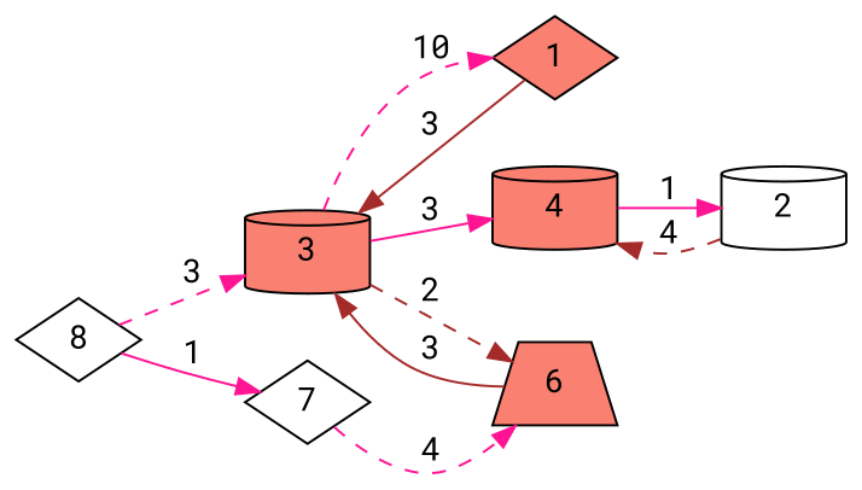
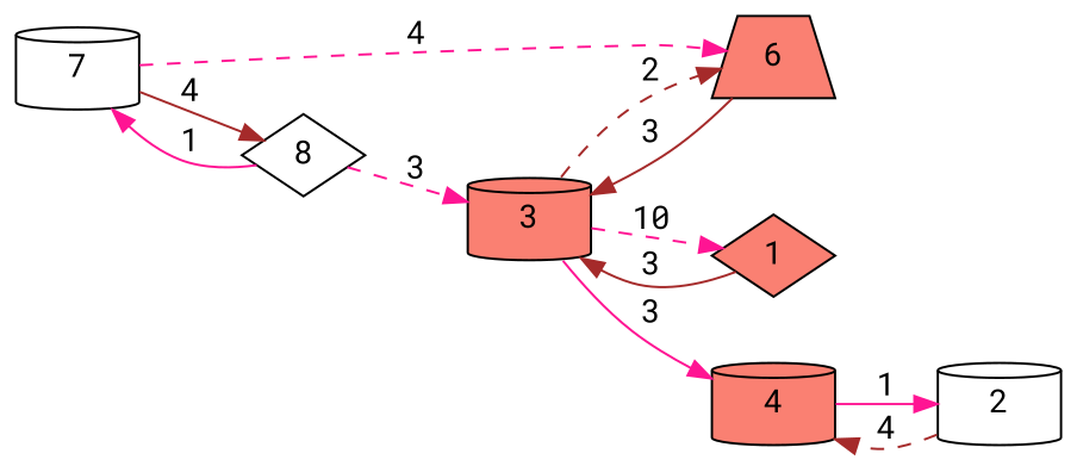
  digraph {
    fontname="Roboto Mono"
    rankdir=LR
    node [fillcolor=salmon fontname="Roboto Mono" shape=cylinder style=filled]
    edge [color=deeppink fontname="Roboto Mono" style=solid]
    3
    1 [shape=diamond]
    6 [shape=trapezium]
    4
    2 [fillcolor=white]
-   7 [fillcolor=white shape=diamond]
+   7 [fillcolor=white]
    n7 [fillcolor=white label=8 shape=diamond]
    3 -> 1 [label=10 style=dashed]
    3 -> 6 [color=brown label=2 style=dashed]
    3 -> 4 [label=3]
    1 -> 3 [color=brown label=3]
    6 -> 3 [color=brown label=3]
    4 -> 2 [label=1]
    2 -> 4 [color=brown label=4 style=dashed]
    7 -> 6 [label=4 style=dashed]
+   7 -> n7 [color=brown label=4]
    n7 -> 3 [label=3 style=dashed]
    n7 -> 7 [label=1]
  }
